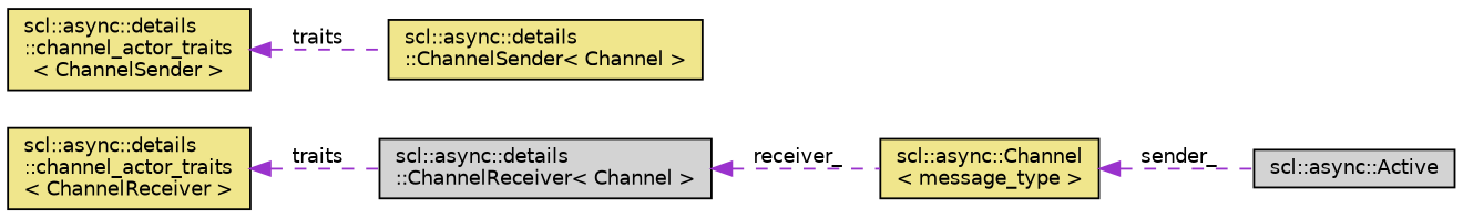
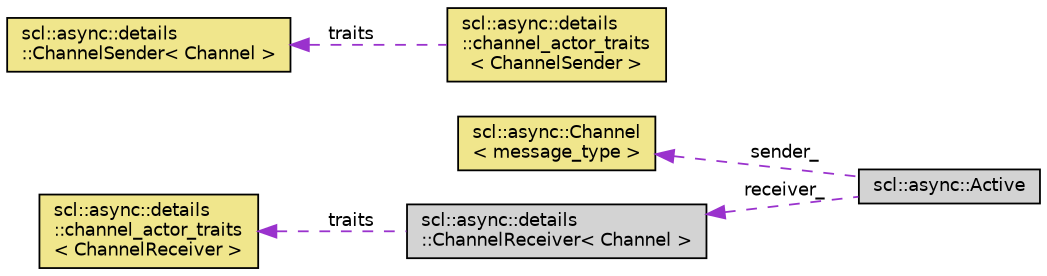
  digraph {
    rankdir=LR
    node [color=black fillcolor=khaki fontname=Helvetica fontsize=10 shape=record style=filled]
    edge [color=darkorchid3 dir=back fontname=Helvetica fontsize=10 labelfontname=Helvetica labelfontsize=10 style=dashed]
    n1 [fillcolor=lightgrey fontcolor=black height=0.2 label="scl::async::Active" width=0.4]
    n2 [height=0.2 label="scl::async::Channel\l\< message_type \>" width=0.4]
    n3 [height=0.2 label="scl::async::details\l::ChannelSender\< Channel \>" width=0.4]
    n4 [height=0.2 label="scl::async::details\l::channel_actor_traits\l\< ChannelSender \>" width=0.4]
    n5 [fillcolor=lightgrey height=0.2 label="scl::async::details\l::ChannelReceiver\< Channel \>" width=0.4]
    n6 [height=0.2 label="scl::async::details\l::channel_actor_traits\l\< ChannelReceiver \>" width=0.4]
    n2 -> n1 [label=" sender_"]
-   n4 -> n3 [label=" traits"]
-   n5 -> n2 [label=" receiver_"]
+   n3 -> n4 [label=" traits"]
+   n5 -> n1 [label=" receiver_"]
    n6 -> n5 [label=" traits"]
  }
